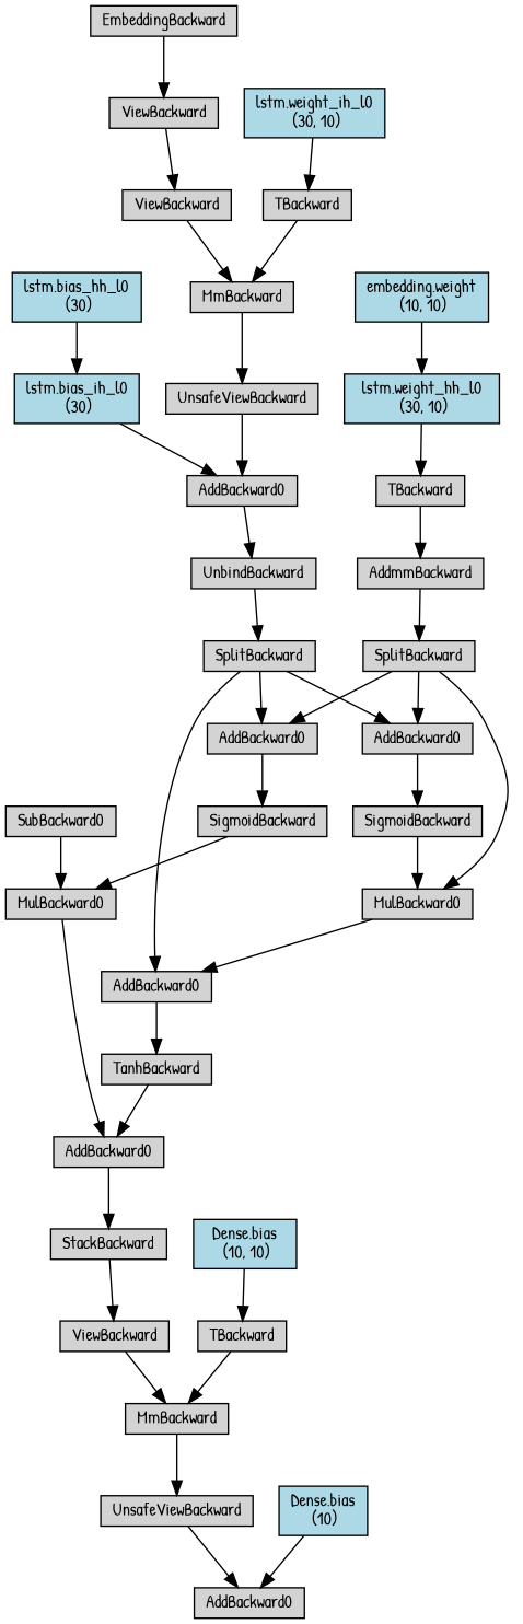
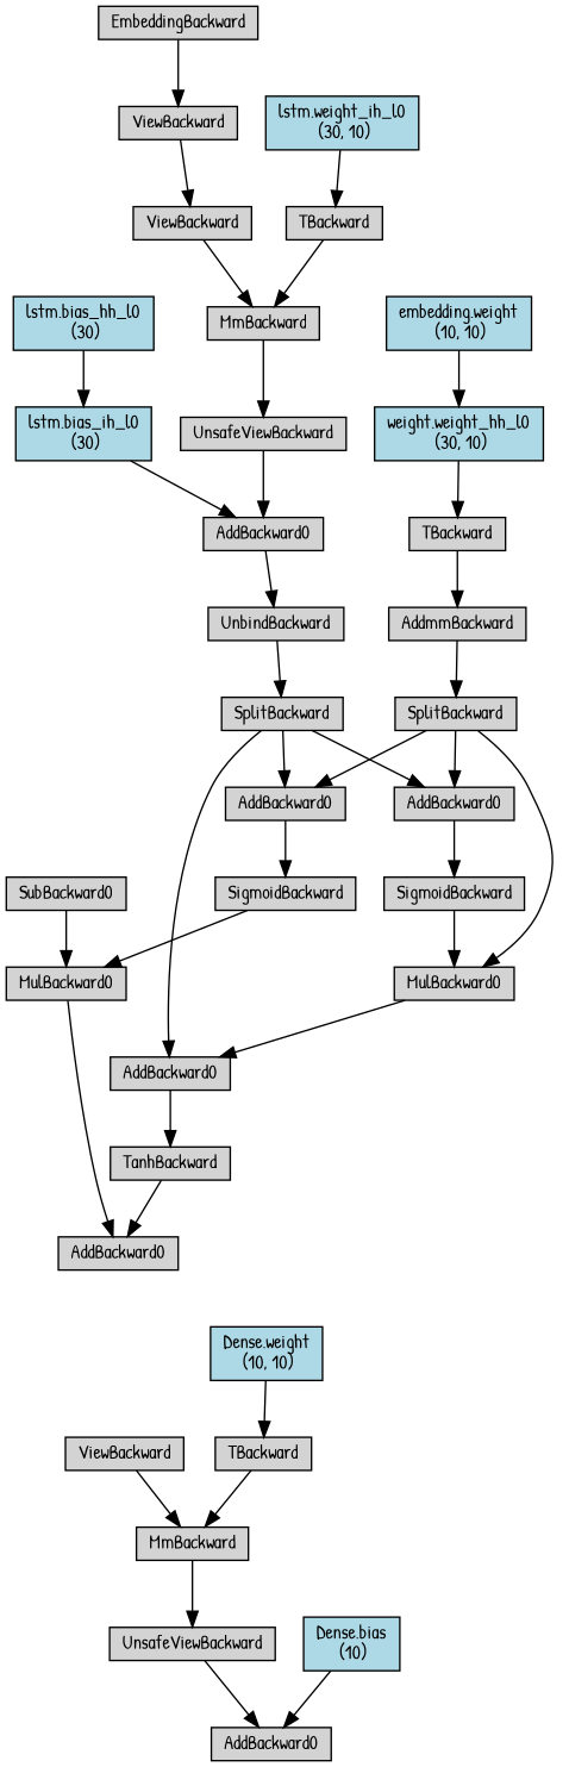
  digraph {
    fontname="Patrick Hand"
    node [align=left fontname="Patrick Hand" fontsize=12 ranksep=0.1 shape=box style=filled]
    edge [fontname="Patrick Hand"]
    n1 [height=0.2 label=AddBackward0]
    n2 [height=0.2 label=UnsafeViewBackward]
    n3 [height=0.2 label=MmBackward]
    n4 [height=0.2 label=ViewBackward]
-   n5 [height=0.2 label=StackBackward]
    n6 [height=0.2 label=AddBackward0]
    n7 [height=0.2 label=MulBackward0]
    n8 [height=0.2 label=SubBackward0]
    n9 [height=0.2 label=TanhBackward]
    n10 [height=0.2 label=AddBackward0]
    n11 [height=0.2 label=SplitBackward]
    n12 [height=0.2 label=AddBackward0]
    n13 [height=0.2 label=AddBackward0]
    n14 [height=0.2 label=SigmoidBackward]
    n15 [height=0.2 label=SigmoidBackward]
    n16 [height=0.2 label=UnbindBackward]
    n17 [height=0.2 label=AddBackward0]
    n18 [height=0.2 label=UnsafeViewBackward]
    n19 [height=0.2 label=MmBackward]
    n20 [height=0.2 label=ViewBackward]
    n21 [height=0.2 label=ViewBackward]
    n22 [height=0.2 label=EmbeddingBackward]
    n23 [fillcolor=lightblue height=0.2 label="embedding.weight\n (10, 10)"]
-   n24 [fillcolor=lightblue height=0.2 label="lstm.weight_hh_l0\n (30, 10)"]
+   n24 [fillcolor=lightblue height=0.2 label="weight.weight_hh_l0\n (30, 10)"]
    n25 [height=0.2 label=TBackward]
    n26 [fillcolor=lightblue height=0.2 label="lstm.weight_ih_l0\n (30, 10)"]
    n27 [fillcolor=lightblue height=0.2 label="lstm.bias_ih_l0\n (30)"]
    n28 [height=0.2 label=MulBackward0]
    n29 [height=0.2 label=SplitBackward]
    n30 [height=0.2 label=AddmmBackward]
    n31 [fillcolor=lightblue height=0.2 label="lstm.bias_hh_l0\n (30)"]
    n32 [height=0.2 label=TBackward]
    n33 [height=0.2 label=TBackward]
-   n34 [fillcolor=lightblue height=0.2 label="Dense.bias\n (10, 10)"]
+   n34 [fillcolor=lightblue height=0.2 label="Dense.weight\n (10, 10)"]
    n35 [fillcolor=lightblue height=0.2 label="Dense.bias\n (10)"]
    n2 -> n1
    n3 -> n2
    n4 -> n3
-   n5 -> n4
-   n6 -> n5
    n7 -> n6
    n8 -> n7
    n9 -> n6
    n10 -> n9
    n11 -> n10
    n11 -> n12
    n11 -> n13
    n12 -> n14
    n13 -> n15
    n14 -> n28
    n15 -> n7
    n16 -> n11
    n17 -> n16
    n18 -> n17
    n19 -> n18
    n20 -> n19
    n21 -> n20
    n22 -> n21
    n23 -> n24
    n24 -> n32
    n25 -> n19
    n26 -> n25
    n27 -> n17
    n28 -> n10
    n29 -> n12
    n29 -> n13
    n29 -> n28
    n30 -> n29
    n31 -> n27
    n32 -> n30
    n33 -> n3
    n34 -> n33
    n35 -> n1
  }
